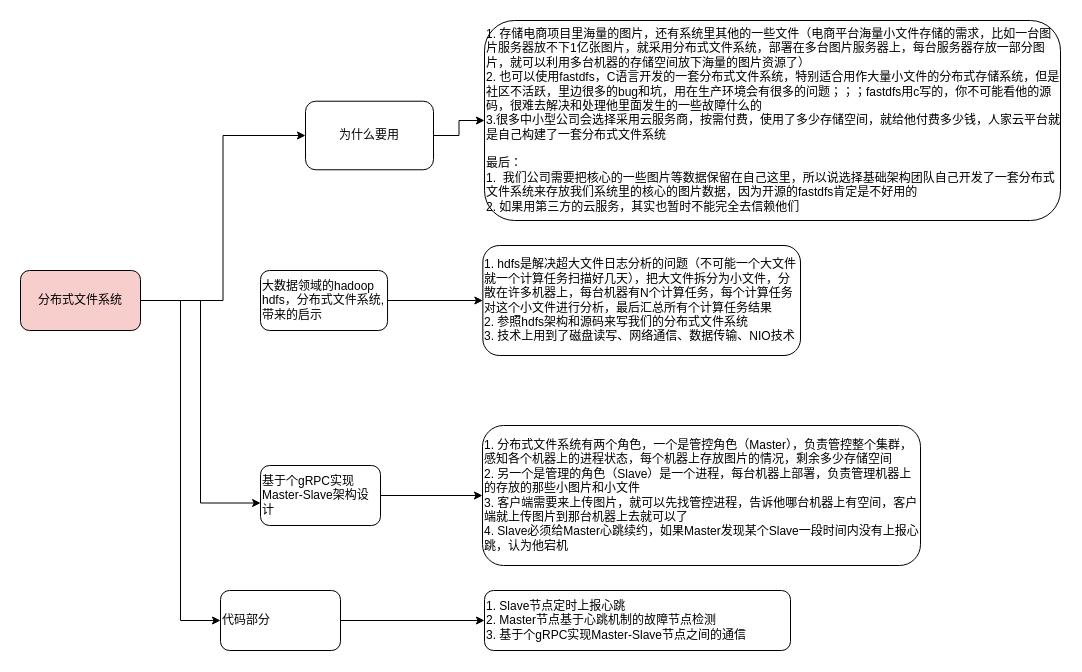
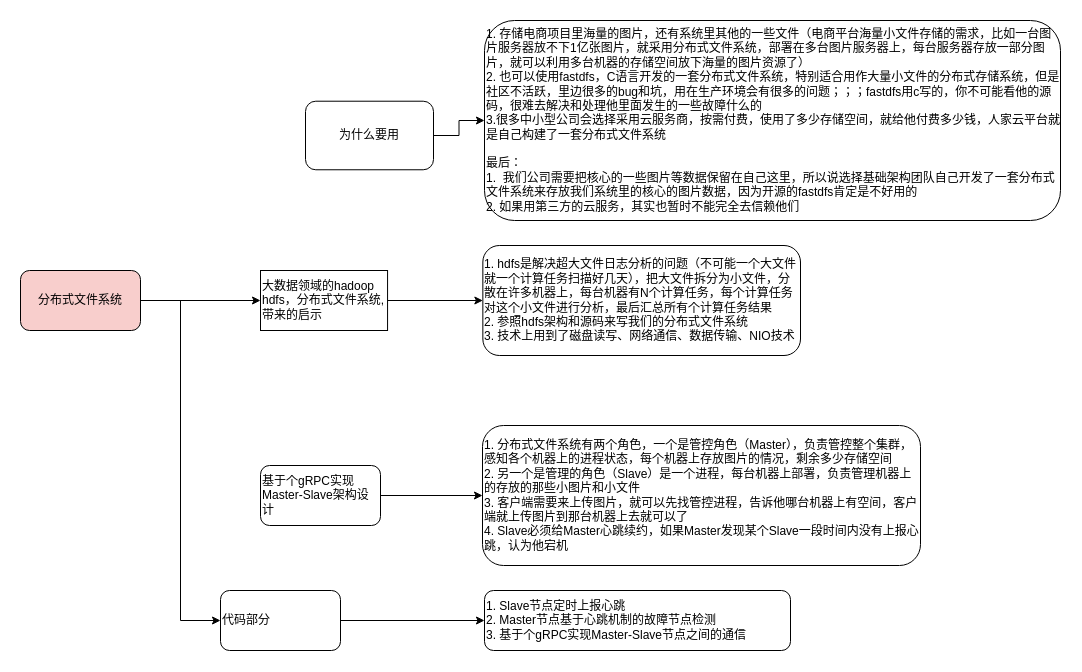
  <mxCell id="0" />
  <mxCell id="1" parent="0" />
- <mxCell id="2" style="edgeStyle=orthogonalEdgeStyle;rounded=0;orthogonalLoop=1;jettySize=auto;html=1;entryX=0.001;entryY=0.625;entryDx=0;entryDy=0;entryPerimeter=0;" edge="1" parent="1" source="4" target="15"><mxGeometry relative="1" as="geometry" /></mxCell>
+ <mxCell id="2" style="edgeStyle=orthogonalEdgeStyle;rounded=0;orthogonalLoop=1;jettySize=auto;html=1;" edge="1" parent="1" source="4" target="11"><mxGeometry relative="1" as="geometry" /></mxCell>
  <mxCell id="3" style="edgeStyle=orthogonalEdgeStyle;rounded=0;orthogonalLoop=1;jettySize=auto;html=1;entryX=0;entryY=0.5;entryDx=0;entryDy=0;" edge="1" parent="1" source="4" target="19"><mxGeometry relative="1" as="geometry" /></mxCell>
  <mxCell id="4" value="分布式文件系统" style="rounded=1;whiteSpace=wrap;html=1;fillColor=#f8cecc;" vertex="1" parent="1"><mxGeometry x="20" y="270" width="120" height="60" as="geometry" /></mxCell>
  <mxCell id="5" value="" style="group" vertex="1" connectable="0" parent="1"><mxGeometry x="260" y="20" width="800" height="200" as="geometry" /></mxCell>
  <mxCell id="6" value="为什么要用" style="rounded=1;whiteSpace=wrap;html=1;" vertex="1" parent="5"><mxGeometry x="45" y="80.714" width="128.0" height="68.571" as="geometry" /></mxCell>
  <mxCell id="7" value="1. 存储电商项目里海量的图片，还有系统里其他的一些文件（电商平台海量小文件存储的需求，比如一台图片服务器放不下1亿张图片，就采用分布式文件系统，部署在多台图片服务器上，每台服务器存放一部分图片，就可以利用多台机器的存储空间放下海量的图片资源了）&lt;br&gt;2. 也可以使用fastdfs，C语言开发的一套分布式文件系统，特别适合用作大量小文件的分布式存储系统，但是社区不活跃，里边很多的bug和坑，用在生产环境会有很多的问题；；；fastdfs用c写的，你不可能看他的源码，很难去解决和处理他里面发生的一些故障什么的&lt;br&gt;3.很多中小型公司会选择采用云服务商，按需付费，使用了多少存储空间，就给他付费多少钱，人家云平台就是自己构建了一套分布式文件系统&lt;br&gt;&lt;br&gt;最后：&lt;br&gt;1.&amp;nbsp;&amp;nbsp;我们公司需要把核心的一些图片等数据保留在自己这里，所以说选择基础架构团队自己开发了一套分布式文件系统来存放我们系统里的核心的图片数据，因为开源的fastdfs肯定是不好用的&lt;br&gt;2.&amp;nbsp;如果用第三方的云服务，其实也暂时不能完全去信赖他们" style="rounded=1;whiteSpace=wrap;html=1;align=left;" vertex="1" parent="5"><mxGeometry x="224.0" width="576.0" height="200.0" as="geometry" /></mxCell>
  <mxCell id="8" style="edgeStyle=orthogonalEdgeStyle;rounded=0;orthogonalLoop=1;jettySize=auto;html=1;entryX=0;entryY=0.5;entryDx=0;entryDy=0;" edge="1" parent="5" source="6" target="7"><mxGeometry relative="1" as="geometry" /></mxCell>
- <mxCell id="9" style="edgeStyle=orthogonalEdgeStyle;rounded=0;orthogonalLoop=1;jettySize=auto;html=1;entryX=0;entryY=0.5;entryDx=0;entryDy=0;" edge="1" parent="1" source="4" target="6"><mxGeometry relative="1" as="geometry" /></mxCell>
  <mxCell id="10" value="" style="group" vertex="1" connectable="0" parent="1"><mxGeometry x="260" y="250" width="540" height="110" as="geometry" /></mxCell>
- <mxCell id="11" value="大数据领域的hadoop hdfs，分布式文件系统,带来的启示" style="rounded=1;whiteSpace=wrap;html=1;align=left;" vertex="1" parent="10"><mxGeometry y="20" width="127.059" height="60" as="geometry" /></mxCell>
+ <mxCell id="11" value="大数据领域的hadoop hdfs，分布式文件系统,带来的启示" style="whiteSpace=wrap;html=1;align=left;rounded=0;" vertex="1" parent="10"><mxGeometry y="20" width="127.059" height="60" as="geometry" /></mxCell>
  <mxCell id="12" value="1. hdfs是解决超大文件日志分析的问题（不可能一个大文件就一个计算任务扫描好几天），把大文件拆分为小文件，分散在许多机器上，每台机器有N个计算任务，每个计算任务对这个小文件进行分析，最后汇总所有个计算任务结果&lt;br&gt;2. 参照hdfs架构和源码来写我们的分布式文件系统&lt;br&gt;3. 技术上用到了磁盘读写、网络通信、数据传输、NIO技术" style="rounded=1;whiteSpace=wrap;html=1;align=left;" vertex="1" parent="10"><mxGeometry x="222.353" y="-5" width="317.647" height="110" as="geometry" /></mxCell>
  <mxCell id="13" style="edgeStyle=orthogonalEdgeStyle;rounded=0;orthogonalLoop=1;jettySize=auto;html=1;entryX=0;entryY=0.5;entryDx=0;entryDy=0;" edge="1" parent="10" source="11" target="12"><mxGeometry relative="1" as="geometry" /></mxCell>
  <mxCell id="14" value="" style="group" vertex="1" connectable="0" parent="1"><mxGeometry x="260" y="425" width="660" height="140" as="geometry" /></mxCell>
  <mxCell id="15" value="基于个gRPC实现Master-Slave架构设计" style="rounded=1;whiteSpace=wrap;html=1;align=left;" vertex="1" parent="14"><mxGeometry y="40" width="120" height="60" as="geometry" /></mxCell>
  <mxCell id="16" value="1. 分布式文件系统有两个角色，一个是管控角色（Master），负责管控整个集群，感知各个机器上的进程状态，每个机器上存放图片的情况，剩余多少存储空间&lt;br&gt;2. 另一个是管理的角色（Slave）是一个进程，每台机器上部署，负责管理机器上的存放的那些小图片和小文件&lt;br&gt;3.&amp;nbsp;客户端需要来上传图片，就可以先找管控进程，告诉他哪台机器上有空间，客户端就上传图片到那台机器上去就可以了&lt;br&gt;4. Slave必须给Master心跳续约，如果Master发现某个Slave一段时间内没有上报心跳，认为他宕机" style="rounded=1;whiteSpace=wrap;html=1;align=left;" vertex="1" parent="14"><mxGeometry x="222" width="438" height="140" as="geometry" /></mxCell>
  <mxCell id="17" style="edgeStyle=orthogonalEdgeStyle;rounded=0;orthogonalLoop=1;jettySize=auto;html=1;entryX=0;entryY=0.5;entryDx=0;entryDy=0;" edge="1" parent="14" source="15" target="16"><mxGeometry relative="1" as="geometry" /></mxCell>
  <mxCell id="18" value="" style="edgeStyle=orthogonalEdgeStyle;rounded=0;orthogonalLoop=1;jettySize=auto;html=1;" edge="1" parent="1" source="19" target="20"><mxGeometry relative="1" as="geometry" /></mxCell>
  <mxCell id="19" value="代码部分" style="rounded=1;whiteSpace=wrap;html=1;align=left;" vertex="1" parent="1"><mxGeometry x="220" y="590" width="120" height="60" as="geometry" /></mxCell>
  <mxCell id="20" value="1. Slave节点定时上报心跳&lt;br&gt;2. Master节点基于心跳机制的故障节点检测&lt;br&gt;3. 基于个gRPC实现Master-Slave节点之间的通信" style="rounded=1;whiteSpace=wrap;html=1;align=left;" vertex="1" parent="1"><mxGeometry x="484" y="590" width="306" height="60" as="geometry" /></mxCell>
